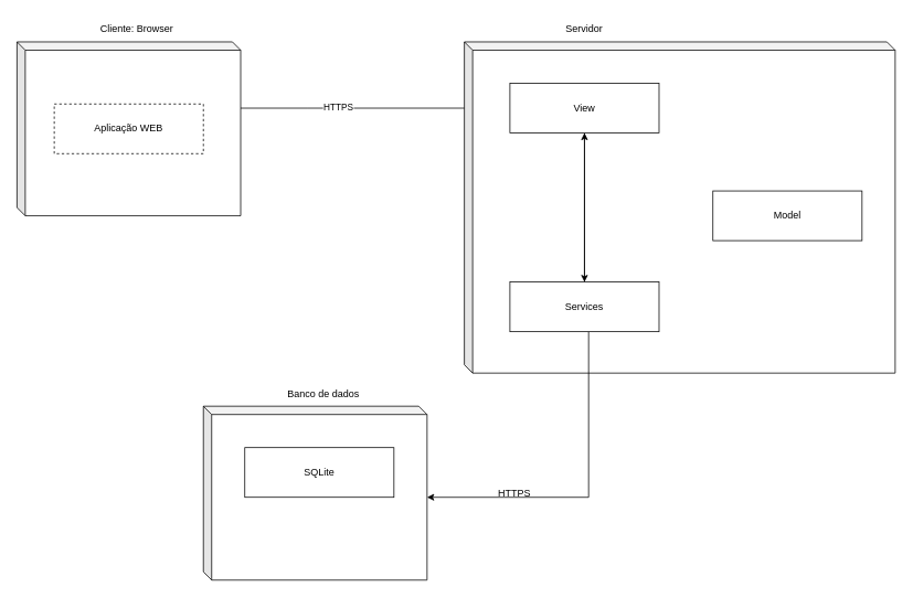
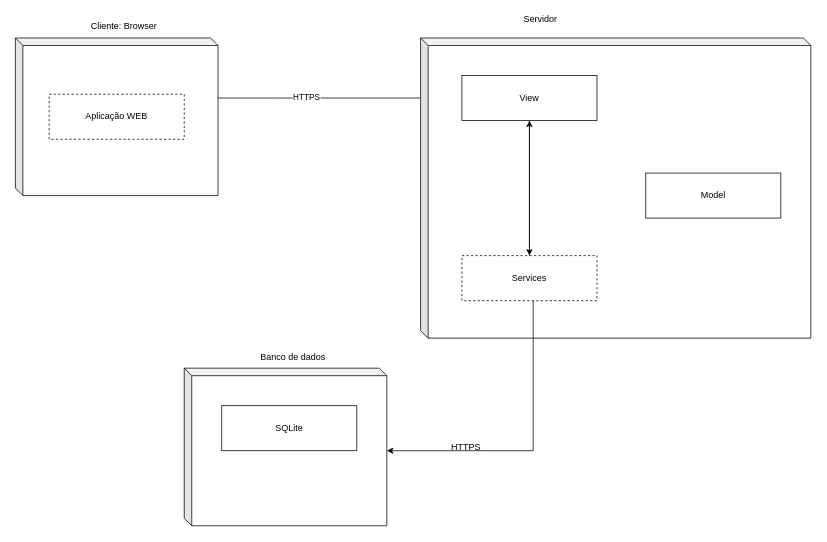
  <mxCell id="0" />
  <mxCell id="1" parent="0" />
  <mxCell id="2" style="edgeStyle=orthogonalEdgeStyle;rounded=0;orthogonalLoop=1;jettySize=auto;html=1;" edge="1" parent="1" source="4" target="10"><mxGeometry relative="1" as="geometry"><Array as="points"><mxPoint x="370" y="130" /><mxPoint x="370" y="130" /></Array></mxGeometry></mxCell>
  <mxCell id="3" value="HTTPS" style="edgeLabel;html=1;align=center;verticalAlign=middle;resizable=0;points=[];" vertex="1" connectable="0" parent="2"><mxGeometry x="-0.277" y="2" relative="1" as="geometry"><mxPoint as="offset" /></mxGeometry></mxCell>
  <mxCell id="4" value="" style="shape=cube;whiteSpace=wrap;html=1;boundedLbl=1;backgroundOutline=1;darkOpacity=0.05;darkOpacity2=0.1;size=10;" vertex="1" parent="1"><mxGeometry x="20" y="50" width="270" height="210" as="geometry" /></mxCell>
  <mxCell id="5" value="Cliente: Browser" style="text;html=1;strokeColor=none;fillColor=none;align=center;verticalAlign=middle;whiteSpace=wrap;rounded=0;" vertex="1" parent="1"><mxGeometry x="90" y="20" width="150" height="30" as="geometry" /></mxCell>
  <mxCell id="6" value="Aplicação WEB" style="rounded=0;whiteSpace=wrap;html=1;dashed=1;" vertex="1" parent="1"><mxGeometry x="65" y="125" width="180" height="60" as="geometry" /></mxCell>
  <mxCell id="7" value="" style="shape=cube;whiteSpace=wrap;html=1;boundedLbl=1;backgroundOutline=1;darkOpacity=0.05;darkOpacity2=0.1;size=10;" vertex="1" parent="1"><mxGeometry x="560" y="50" width="520" height="400" as="geometry" /></mxCell>
- <mxCell id="8" value="Servidor " style="text;html=1;strokeColor=none;fillColor=none;align=center;verticalAlign=middle;whiteSpace=wrap;rounded=0;" vertex="1" parent="1"><mxGeometry x="630" y="20" width="150" height="30" as="geometry" /></mxCell>
+ <mxCell id="8" value="Servidor " style="text;html=1;strokeColor=none;fillColor=none;align=center;verticalAlign=middle;whiteSpace=wrap;rounded=0;" vertex="1" parent="1"><mxGeometry x="645" y="10" width="150" height="30" as="geometry" /></mxCell>
  <mxCell id="9" style="edgeStyle=orthogonalEdgeStyle;rounded=0;orthogonalLoop=1;jettySize=auto;html=1;entryX=0.5;entryY=0;entryDx=0;entryDy=0;" edge="1" parent="1" source="10" target="13"><mxGeometry relative="1" as="geometry" /></mxCell>
  <mxCell id="10" value="View" style="rounded=0;whiteSpace=wrap;html=1;" vertex="1" parent="1"><mxGeometry x="615" y="100" width="180" height="60" as="geometry" /></mxCell>
  <mxCell id="11" style="edgeStyle=orthogonalEdgeStyle;rounded=0;orthogonalLoop=1;jettySize=auto;html=1;" edge="1" parent="1" source="13" target="10"><mxGeometry relative="1" as="geometry" /></mxCell>
  <mxCell id="12" style="edgeStyle=orthogonalEdgeStyle;rounded=0;orthogonalLoop=1;jettySize=auto;html=1;entryX=0;entryY=0;entryDx=270;entryDy=110;entryPerimeter=0;" edge="1" parent="1" source="13" target="15"><mxGeometry relative="1" as="geometry"><Array as="points"><mxPoint x="710" y="600" /></Array></mxGeometry></mxCell>
- <mxCell id="13" value="Services" style="rounded=0;whiteSpace=wrap;html=1;" vertex="1" parent="1"><mxGeometry x="615" y="340" width="180" height="60" as="geometry" /></mxCell>
+ <mxCell id="13" value="Services" style="rounded=0;whiteSpace=wrap;html=1;dashed=1;" vertex="1" parent="1"><mxGeometry x="615" y="340" width="180" height="60" as="geometry" /></mxCell>
  <mxCell id="14" value="Model" style="rounded=0;whiteSpace=wrap;html=1;" vertex="1" parent="1"><mxGeometry x="860" y="230" width="180" height="60" as="geometry" /></mxCell>
  <mxCell id="15" value="" style="shape=cube;whiteSpace=wrap;html=1;boundedLbl=1;backgroundOutline=1;darkOpacity=0.05;darkOpacity2=0.1;size=10;" vertex="1" parent="1"><mxGeometry x="245" y="490" width="270" height="210" as="geometry" /></mxCell>
  <mxCell id="16" value="Banco de dados" style="text;html=1;strokeColor=none;fillColor=none;align=center;verticalAlign=middle;whiteSpace=wrap;rounded=0;" vertex="1" parent="1"><mxGeometry x="315" y="460" width="150" height="30" as="geometry" /></mxCell>
  <mxCell id="17" value="SQLite" style="rounded=0;whiteSpace=wrap;html=1;" vertex="1" parent="1"><mxGeometry x="295" y="540" width="180" height="60" as="geometry" /></mxCell>
  <mxCell id="18" value="HTTPS" style="text;html=1;align=center;verticalAlign=middle;resizable=0;points=[];autosize=1;strokeColor=none;fillColor=none;" vertex="1" parent="1"><mxGeometry x="590" y="580" width="60" height="30" as="geometry" /></mxCell>
